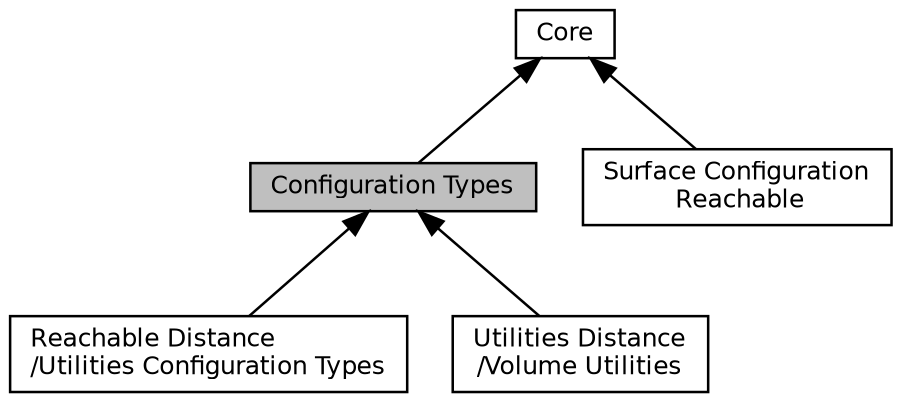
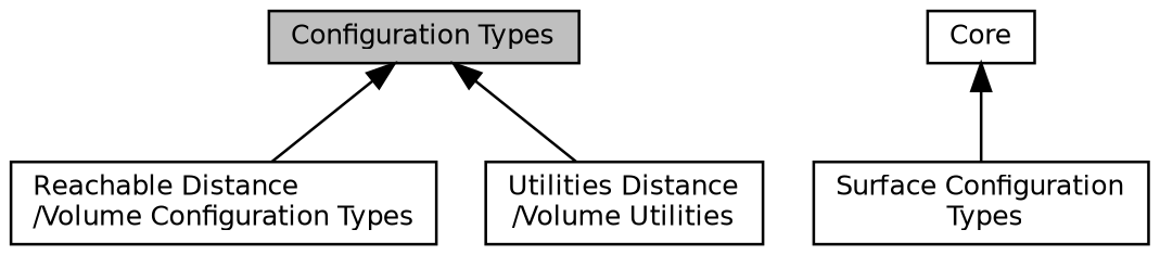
  digraph {
    rankdir=TB
    node [color=black fillcolor=white fontname=Helvetica fontsize=10 shape=box style=filled]
    edge [dir=back fontname=Helvetica fontsize=10 labelfontname=Helvetica labelfontsize=10 shape=plaintext style=solid]
    n1 [fillcolor=grey75 fontcolor=black height=0.2 label="Configuration Types" width=0.4]
-   n2 [height=0.2 label="Reachable Distance\l/Utilities Configuration Types" width=0.4]
+   n2 [height=0.2 label="Reachable Distance\l/Volume Configuration Types" width=0.4]
    n3 [height=0.2 label="Utilities Distance\l/Volume Utilities" width=0.4]
-   n4 [height=0.2 label="Surface Configuration\l Reachable" width=0.4]
+   n4 [height=0.2 label="Surface Configuration\l Types" width=0.4]
    n5 [height=0.2 label=Core width=0.4]
    n1 -> n2
    n1 -> n3
-   n5 -> n1
    n5 -> n4
  }
